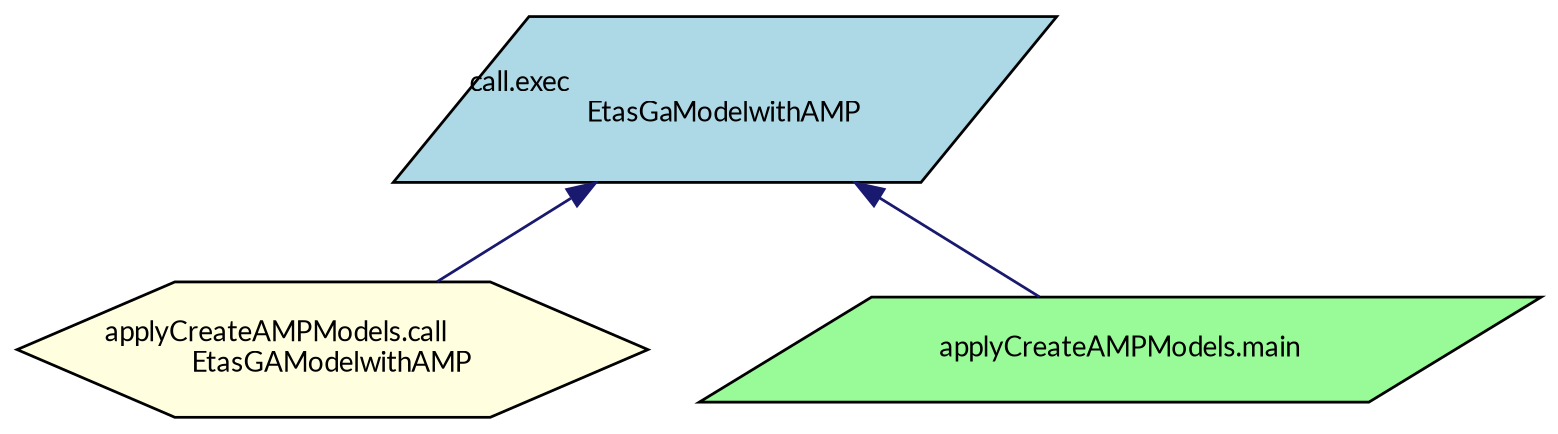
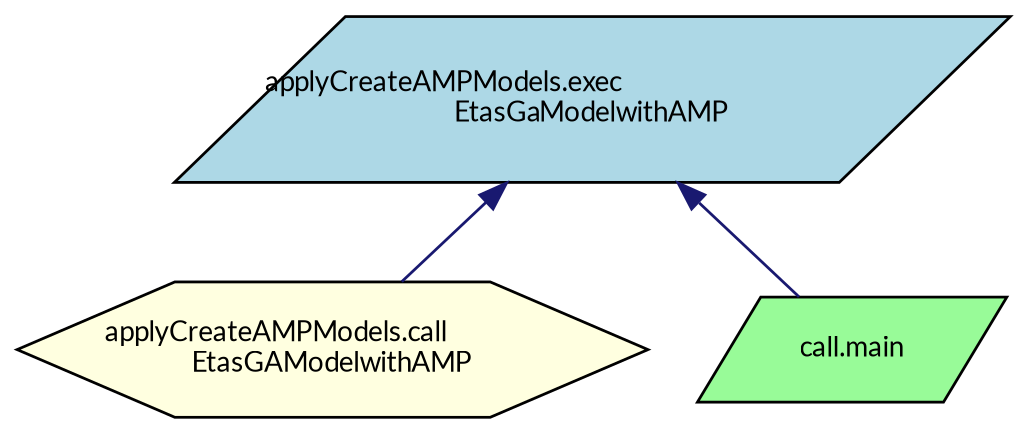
  digraph {
    fontname=Lato
    rankdir=TB
    node [color=black fontname=Lato fontsize=10 shape=parallelogram style=filled]
    edge [color=midnightblue dir=back fontname=Lato fontsize=10 labelfontname=Helvetica labelfontsize=10 style=solid]
-   n1 [fillcolor=lightblue fontcolor=black height=0.2 label="call.exec\lEtasGaModelwithAMP" width=0.4]
+   n1 [fillcolor=lightblue fontcolor=black height=0.2 label="applyCreateAMPModels.exec\lEtasGaModelwithAMP" width=0.4]
    n2 [fillcolor=lightyellow height=0.2 label="applyCreateAMPModels.call\lEtasGAModelwithAMP" shape=hexagon width=0.4]
-   n3 [fillcolor=palegreen height=0.2 label="applyCreateAMPModels.main" width=0.4]
+   n3 [fillcolor=palegreen height=0.2 label="call.main" width=0.4]
    n1 -> n2
    n1 -> n3
  }
